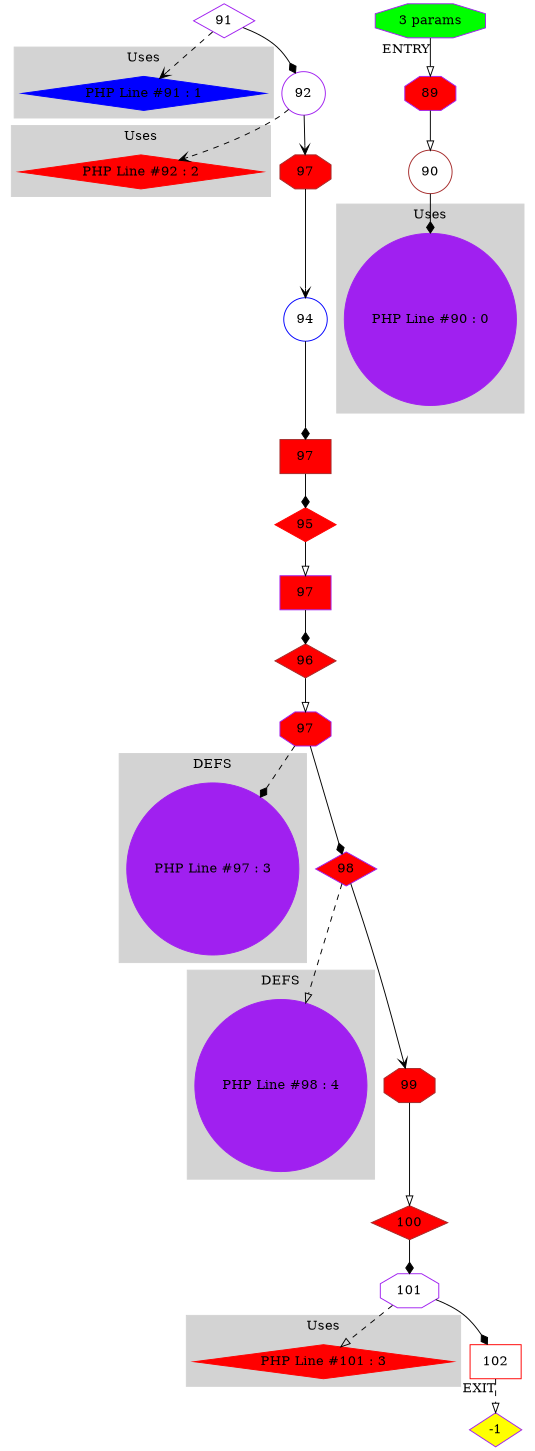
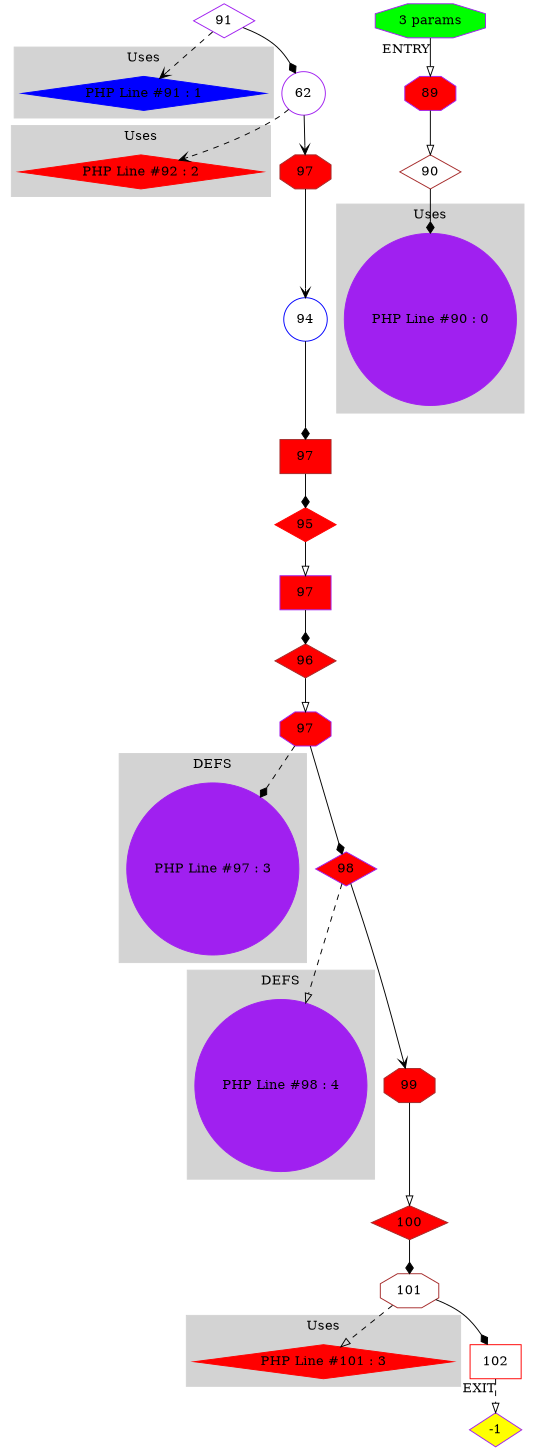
  digraph {
    node [color=purple shape=diamond style=filled]
    edge [arrowhead=diamond]
    n1 [label="PHP Line #97 : 3" shape=circle]
    n2 [label="PHP Line #98 : 4" shape=circle]
    n3 [label="PHP Line #90 : 0" shape=circle]
    n4 [color=blue label="PHP Line #91 : 1"]
    n5 [color=red label="PHP Line #92 : 2"]
    n6 [color=red label="PHP Line #101 : 3"]
    n7 [fillcolor=red label=89 shape=octagon]
-   n8 [color=brown label=90 shape=circle style=""]
+   n8 [color=brown label=90 style=""]
    n9 [label=91 style=""]
-   n10 [label=92 shape=circle style=""]
+   n10 [label=62 shape=circle style=""]
    n11 [color=brown fillcolor=red label=97 shape=octagon]
    n12 [color=blue label=94 shape=circle style=""]
    n13 [color=brown fillcolor=red label=97 shape=box]
    n14 [color=red fillcolor=red label=95]
    n15 [fillcolor=red label=97 shape=box]
    n16 [color=brown fillcolor=red label=96]
    n17 [fillcolor=red label=97 shape=octagon]
    n18 [fillcolor=red label=98]
    n19 [color=brown fillcolor=red label=99 shape=octagon]
    n20 [color=brown fillcolor=red label=100]
-   n21 [label=101 shape=octagon style=""]
+   n21 [color=brown label=101 shape=octagon style=""]
    n22 [color=red label=102 shape=box style=""]
    -1 [fillcolor=yellow]
    n24 [fillcolor=green label="3 params" shape=octagon]
    subgraph cluster_1 {
      color=lightgrey
      label=DEFS
      style=filled
      n1
    }
    subgraph cluster_2 {
      color=lightgrey
      label=DEFS
      style=filled
      n2
    }
    subgraph cluster_3 {
      color=lightgrey
      label=Uses
      style=filled
      n3
    }
    subgraph cluster_4 {
      color=lightgrey
      label=Uses
      style=filled
      n4
    }
    subgraph cluster_5 {
      color=lightgrey
      label=Uses
      style=filled
      n5
    }
    subgraph cluster_6 {
      color=lightgrey
      label=Uses
      style=filled
      n6
    }
    n7 -> n8 [arrowhead=onormal]
    n8 -> n3 [style=solid]
    n9 -> n4 [arrowhead=vee style=dashed]
    n9 -> n10
    n10 -> n5 [arrowhead=vee style=dashed]
    n10 -> n11 [arrowhead=vee]
    n11 -> n12 [arrowhead=vee]
    n12 -> n13
    n13 -> n14
    n14 -> n15 [arrowhead=onormal]
    n15 -> n16
    n16 -> n17 [arrowhead=onormal]
    n17 -> n1 [style=dashed]
    n17 -> n18
    n18 -> n2 [arrowhead=onormal style=dashed]
    n18 -> n19 [arrowhead=vee]
    n19 -> n20 [arrowhead=onormal]
    n20 -> n21
    n21 -> n6 [arrowhead=onormal style=dashed]
    n21 -> n22
    n22 -> -1 [arrowhead=onormal style=dashed xlabel=EXIT]
    n24 -> n7 [arrowhead=onormal xlabel=ENTRY]
  }
